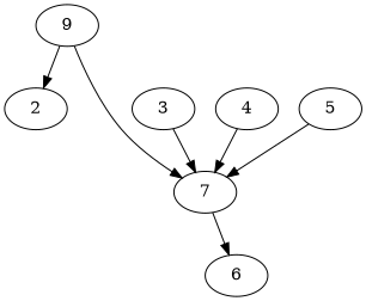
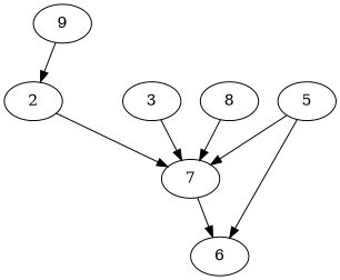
  digraph {
    n1 [label=9]
    2
    7
    3
    6
-   4
+   4 [label=8]
    5
    n1 -> 2
-   n1 -> 7
+   2 -> 7
    7 -> 6
    3 -> 7
    4 -> 7
    5 -> 7
+   5 -> 6
  }
